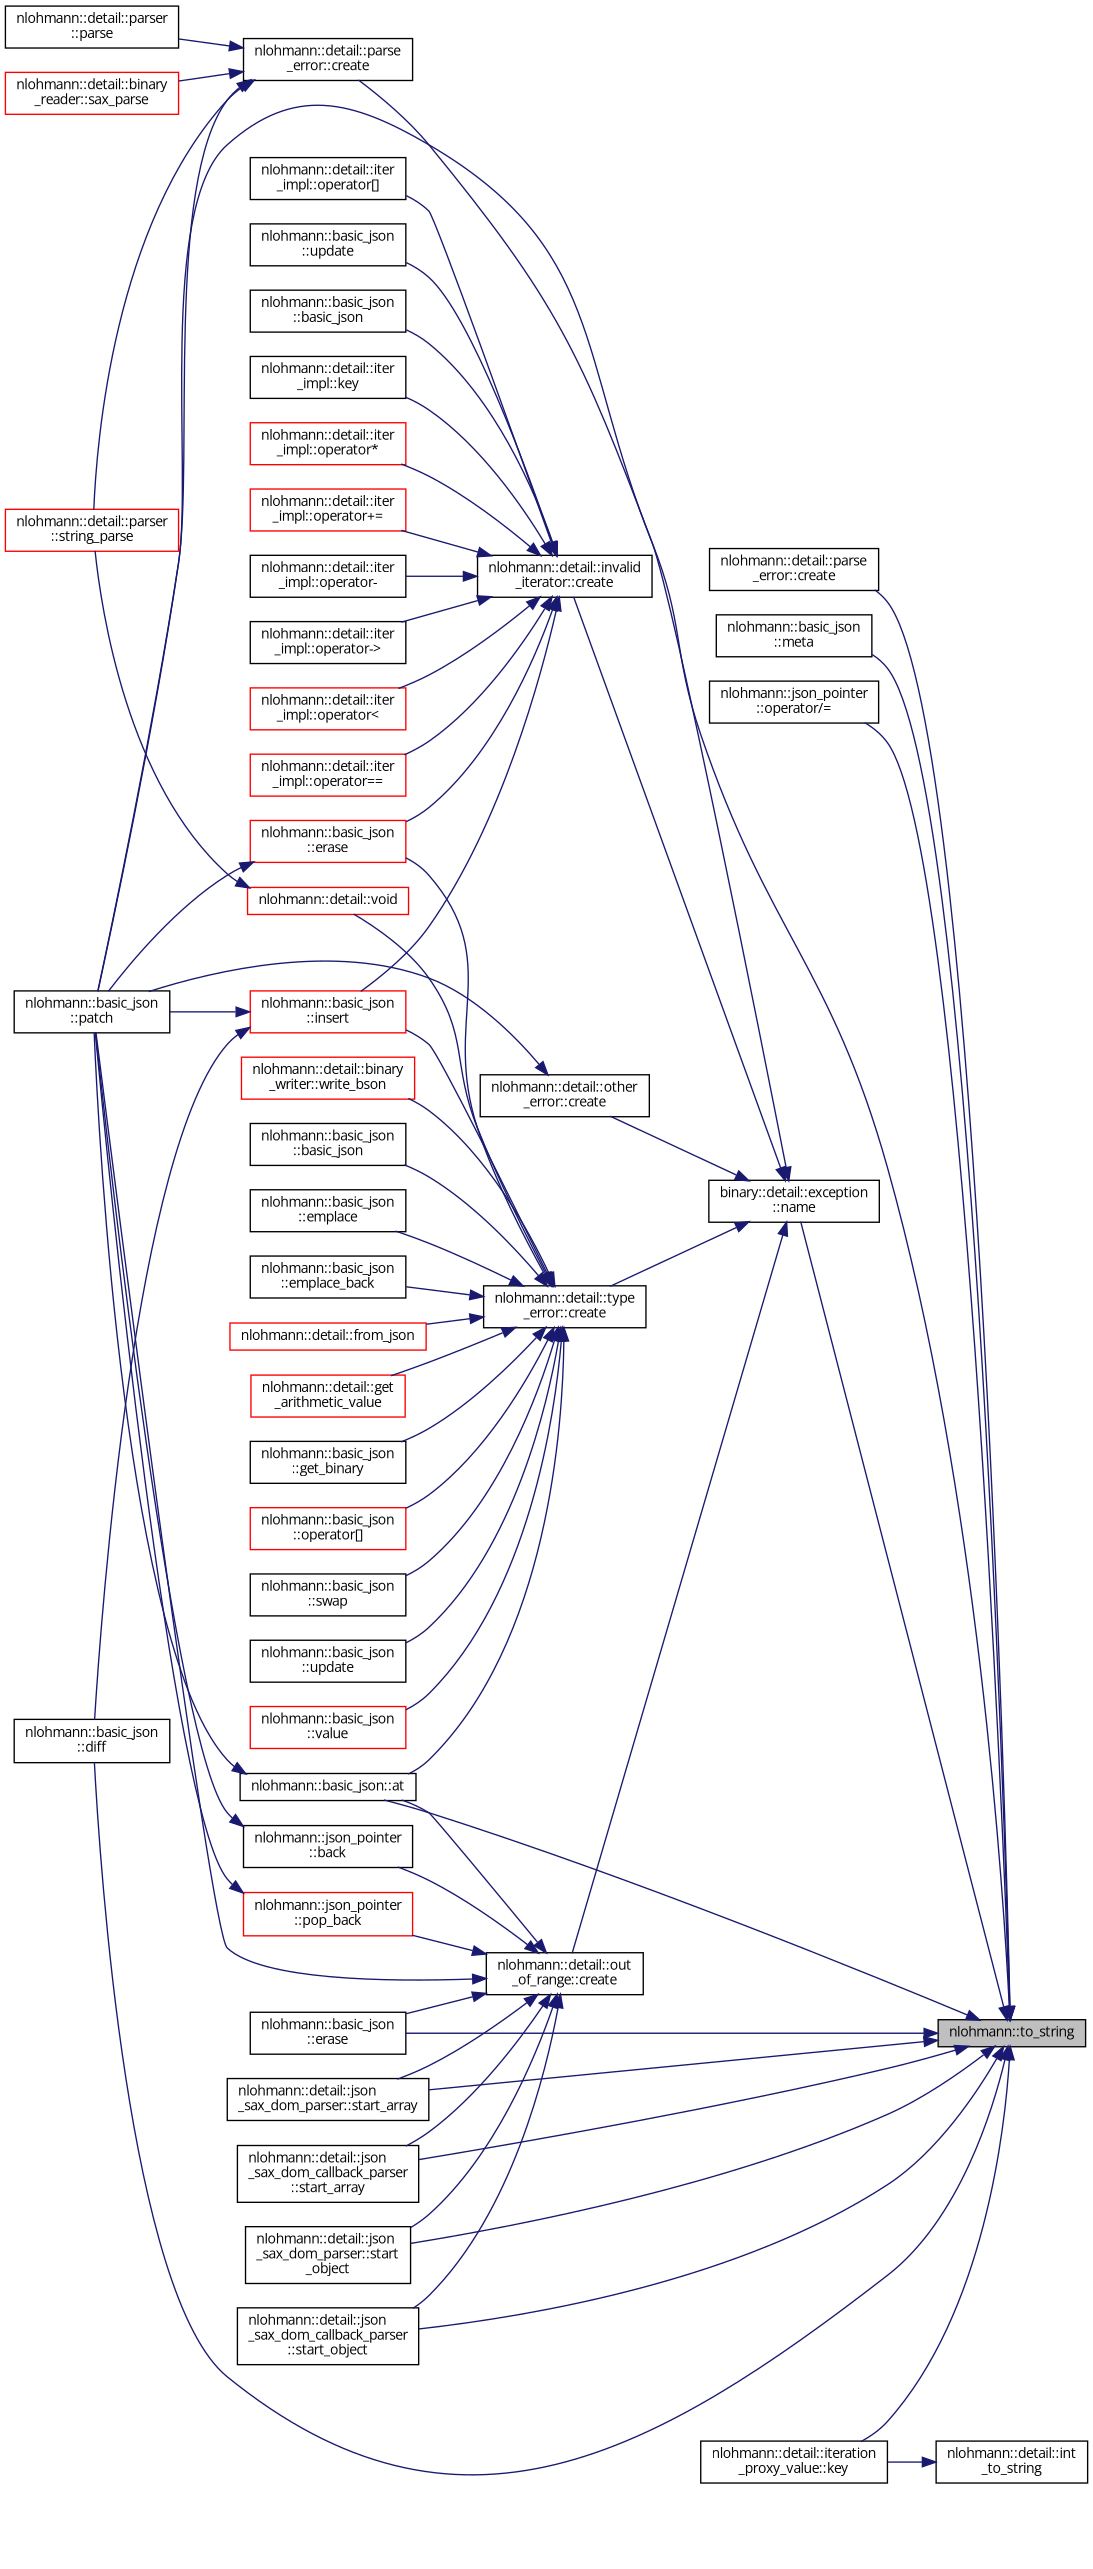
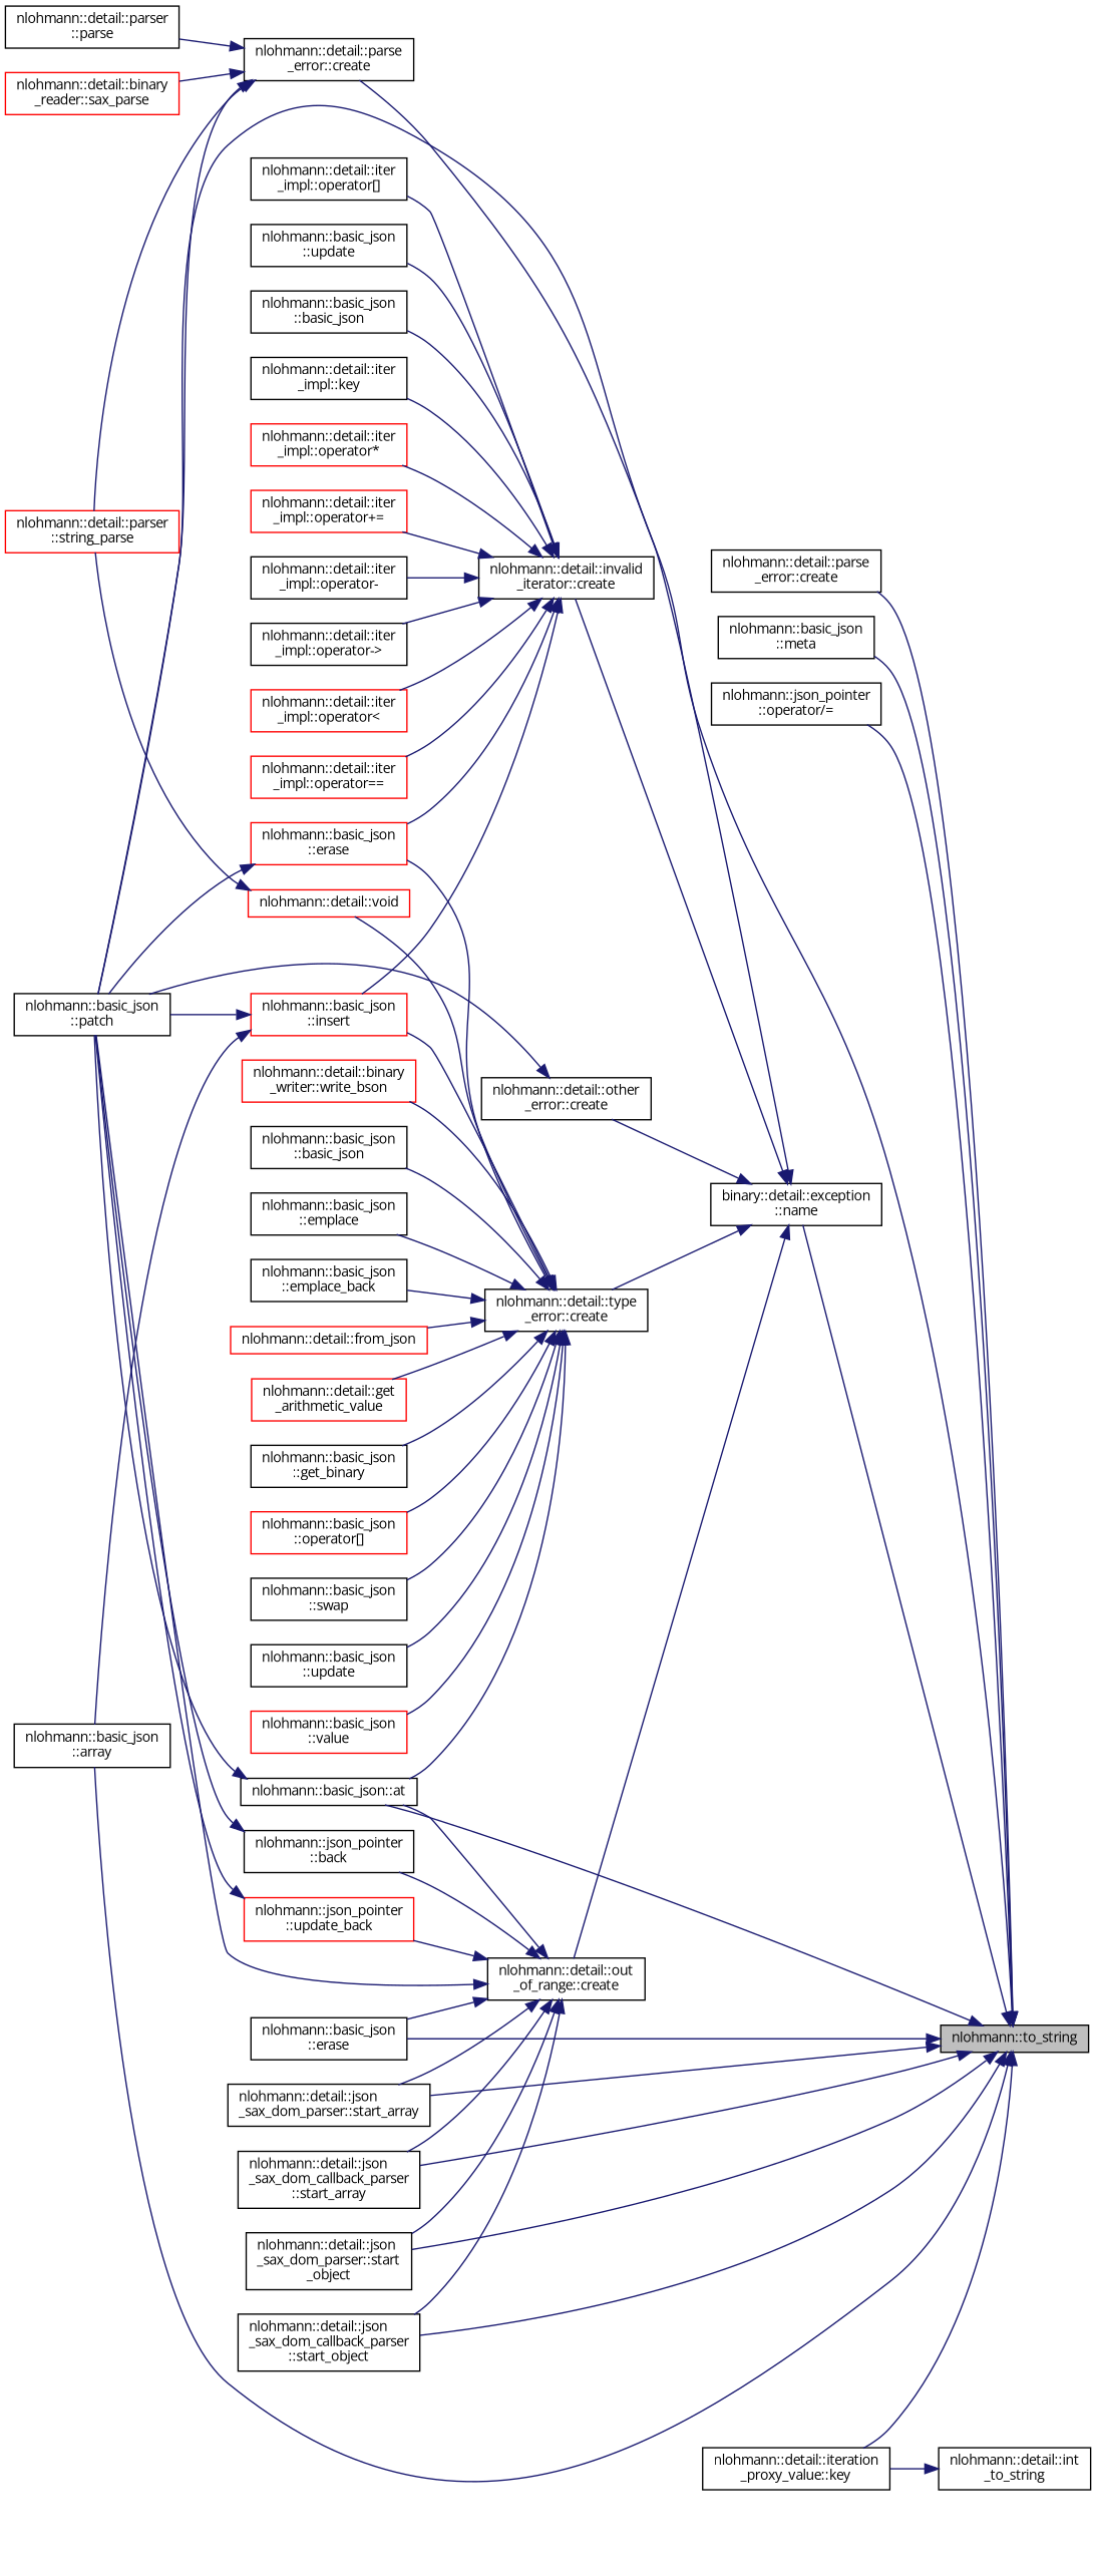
  digraph {
    fontname="Open Sans"
    rankdir=RL
    node [color=black fillcolor=white fontname="Open Sans" fontsize=10 shape=record style=filled]
    edge [color=midnightblue dir=back fontname="Open Sans" fontsize=10 labelfontname=Helvetica labelfontsize=10 style=solid]
    n1 [fillcolor=grey75 fontcolor=black height=0.2 label="nlohmann::to_string" width=0.4]
    n2 [height=0.2 label="nlohmann::basic_json::at" width=0.4]
    n3 [height=0.2 label="nlohmann::basic_json\l::patch" width=0.4]
    n4 [height=0.2 label="nlohmann::detail::parse\l_error::create" width=0.4]
-   n5 [height=0.2 label="nlohmann::basic_json\l::diff" width=0.4]
+   n5 [height=0.2 label="nlohmann::basic_json\l::array" width=0.4]
    n6 [height=0.2 label="nlohmann::basic_json\l::erase" width=0.4]
    n7 [height=0.2 label="nlohmann::basic_json\l::meta" width=0.4]
    n8 [height=0.2 label="binary::detail::exception\l::name" width=0.4]
    n9 [height=0.2 label="nlohmann::detail::json\l_sax_dom_parser::start_array" width=0.4]
    n10 [height=0.2 label="nlohmann::detail::json\l_sax_dom_callback_parser\l::start_array" width=0.4]
    n11 [height=0.2 label="nlohmann::detail::json\l_sax_dom_parser::start\l_object" width=0.4]
    n12 [height=0.2 label="nlohmann::detail::json\l_sax_dom_callback_parser\l::start_object" width=0.4]
    n13 [height=0.2 label="nlohmann::json_pointer\l::operator/=" width=0.4]
    n14 [height=0.2 label="nlohmann::detail::iteration\l_proxy_value::key" width=0.4]
    n15 [height=0.2 label="nlohmann::detail::int\l_to_string" width=0.4]
    n16 [height=0.2 label="nlohmann::detail::parse\l_error::create" width=0.4]
    n17 [height=0.2 label="nlohmann::detail::invalid\l_iterator::create" width=0.4]
    n18 [height=0.2 label="nlohmann::detail::type\l_error::create" width=0.4]
    n19 [height=0.2 label="nlohmann::detail::out\l_of_range::create" width=0.4]
    n20 [height=0.2 label="nlohmann::detail::other\l_error::create" width=0.4]
    n21 [height=0.2 label="nlohmann::detail::parser\l::parse" width=0.4]
    n22 [color=red height=0.2 label="nlohmann::detail::binary\l_reader::sax_parse" width=0.4]
    n23 [color=red height=0.2 label="nlohmann::detail::parser\l::string_parse" width=0.4]
    n24 [height=0.2 label="nlohmann::basic_json\l::basic_json" width=0.4]
    n25 [color=red height=0.2 label="nlohmann::basic_json\l::erase" width=0.4]
    n26 [color=red height=0.2 label="nlohmann::basic_json\l::insert" width=0.4]
    n27 [height=0.2 label="nlohmann::detail::iter\l_impl::key" width=0.4]
    n28 [color=red height=0.2 label="nlohmann::detail::iter\l_impl::operator*" width=0.4]
    n29 [color=red height=0.2 label="nlohmann::detail::iter\l_impl::operator+=" width=0.4]
    n30 [height=0.2 label="nlohmann::detail::iter\l_impl::operator-" width=0.4]
    n31 [height=0.2 label="nlohmann::detail::iter\l_impl::operator-\>" width=0.4]
    n32 [color=red height=0.2 label="nlohmann::detail::iter\l_impl::operator\<" width=0.4]
    n33 [color=red height=0.2 label="nlohmann::detail::iter\l_impl::operator==" width=0.4]
    n34 [height=0.2 label="nlohmann::detail::iter\l_impl::operator[]" width=0.4]
    n35 [height=0.2 label="nlohmann::basic_json\l::update" width=0.4]
    n36 [height=0.2 label="nlohmann::basic_json\l::basic_json" width=0.4]
    n37 [height=0.2 label="nlohmann::basic_json\l::emplace" width=0.4]
    n38 [height=0.2 label="nlohmann::basic_json\l::emplace_back" width=0.4]
    n39 [color=red height=0.2 label="nlohmann::detail::from_json" width=0.4]
    n40 [color=red height=0.2 label="nlohmann::detail::get\l_arithmetic_value" width=0.4]
    n41 [height=0.2 label="nlohmann::basic_json\l::get_binary" width=0.4]
    n42 [color=red height=0.2 label="nlohmann::basic_json\l::operator[]" width=0.4]
    n43 [height=0.2 label="nlohmann::basic_json\l::swap" width=0.4]
    n44 [height=0.2 label="nlohmann::basic_json\l::update" width=0.4]
    n45 [color=red height=0.2 label="nlohmann::basic_json\l::value" width=0.4]
    n46 [color=red height=0.2 label="nlohmann::detail::void" width=0.4]
    n47 [color=red height=0.2 label="nlohmann::detail::binary\l_writer::write_bson" width=0.4]
    n48 [height=0.2 label="nlohmann::json_pointer\l::back" width=0.4]
-   n49 [color=red height=0.2 label="nlohmann::json_pointer\l::pop_back" width=0.4]
+   n49 [color=red height=0.2 label="nlohmann::json_pointer\l::update_back" width=0.4]
    n1 -> n2
    n1 -> n3
    n1 -> n4
    n1 -> n5
    n1 -> n6
    n1 -> n7
    n1 -> n8
    n1 -> n9
    n1 -> n10
    n1 -> n11
    n1 -> n12
    n1 -> n13
    n1 -> n14
    n2 -> n3
    n8 -> n16
    n8 -> n17
    n8 -> n18
    n8 -> n19
    n8 -> n20
    n15 -> n14
    n16 -> n3
    n16 -> n21
    n16 -> n22
    n16 -> n23
    n17 -> n24
    n17 -> n25
    n17 -> n26
    n17 -> n27
    n17 -> n28
    n17 -> n29
    n17 -> n30
    n17 -> n31
    n17 -> n32
    n17 -> n33
    n17 -> n34
    n17 -> n35
    n18 -> n2
    n18 -> n25
    n18 -> n26
    n18 -> n36
    n18 -> n37
    n18 -> n38
    n18 -> n39
    n18 -> n40
    n18 -> n41
    n18 -> n42
    n18 -> n43
    n18 -> n44
    n18 -> n45
    n18 -> n46
    n18 -> n47
    n19 -> n2
    n19 -> n3
    n19 -> n6
    n19 -> n9
    n19 -> n10
    n19 -> n11
    n19 -> n12
    n19 -> n48
    n19 -> n49
    n20 -> n3
    n25 -> n3
    n26 -> n3
    n26 -> n5
    n46 -> n23
    n48 -> n3
    n49 -> n3
  }
